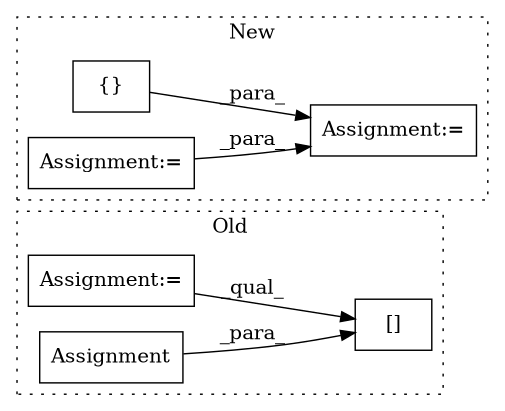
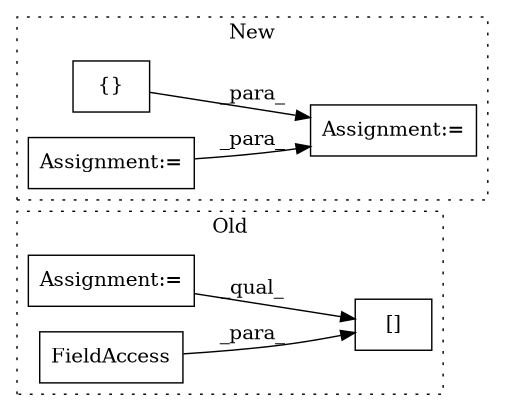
  digraph {
    rankdir=LR
    node [a=7 l=1 shape=box]
    n1 [a=2 l="14,1" label="[]" s="3028,3049"]
    n2 [label="Assignment:=" s=2902]
-   n3 [a=22 l=7 label=Assignment s=3042]
+   n3 [a=22 l=7 label=FieldAccess s=3042]
    n4 [a=4 l="1,1" label="{}" s="2154,2159"]
    n5 [label="Assignment:=" s=2179]
    n6 [l=4 label="Assignment:=" s=1684]
    subgraph cluster_1 {
      label=Old
      style=dotted
      n1
      n2
      n3
    }
    subgraph cluster_2 {
      label=New
      style=dotted
      n4
      n5
      n6
    }
    n2 -> n1 [label=_qual_]
    n3 -> n1 [label=_para_]
    n4 -> n5 [label=_para_]
    n6 -> n5 [label=_para_]
  }
